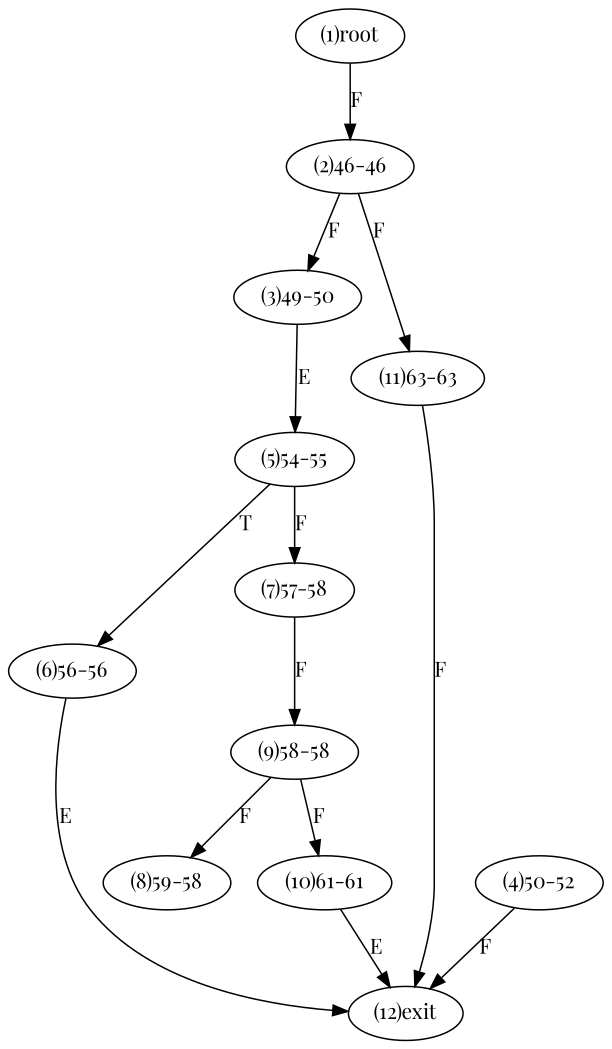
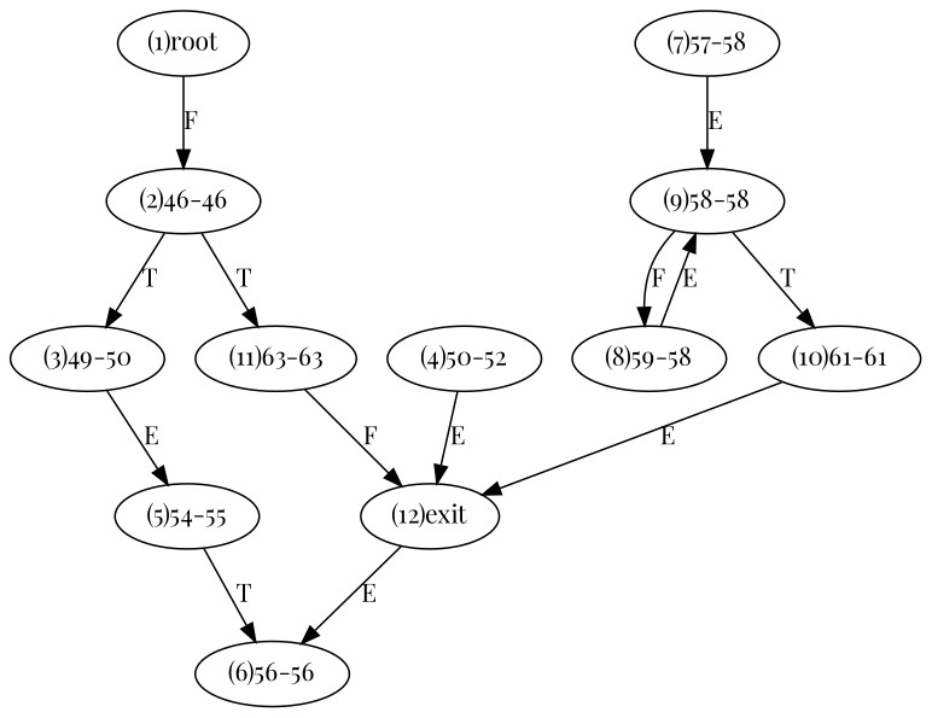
  digraph {
    fontname="Playfair Display"
    node [fontname="Playfair Display"]
    edge [fontname="Playfair Display"]
    n1 [label="(1)root"]
    n2 [label="(2)46-46"]
    n3 [label="(3)49-50"]
    n4 [label="(11)63-63"]
    n5 [label="(5)54-55"]
    n6 [label="(12)exit"]
    n7 [label="(6)56-56"]
    n8 [label="(7)57-58"]
    n9 [label="(4)50-52"]
    n10 [label="(9)58-58"]
    n11 [label="(8)59-58"]
    n12 [label="(10)61-61"]
    n1 -> n2 [label=F]
-   n2 -> n3 [label=F]
-   n2 -> n4 [label=F]
+   n2 -> n3 [label=T]
+   n2 -> n4 [label=T]
    n3 -> n5 [label=E]
    n4 -> n6 [label=F]
    n5 -> n7 [label=T]
-   n5 -> n8 [label=F]
-   n7 -> n6 [label=E]
-   n8 -> n10 [label=F]
-   n9 -> n6 [label=F]
+   n6 -> n7 [label=E]
+   n8 -> n10 [label=E]
+   n9 -> n6 [label=E]
    n10 -> n11 [label=F]
-   n10 -> n12 [label=F]
+   n10 -> n12 [label=T]
+   n11 -> n10 [label=E]
    n12 -> n6 [label=E]
  }
